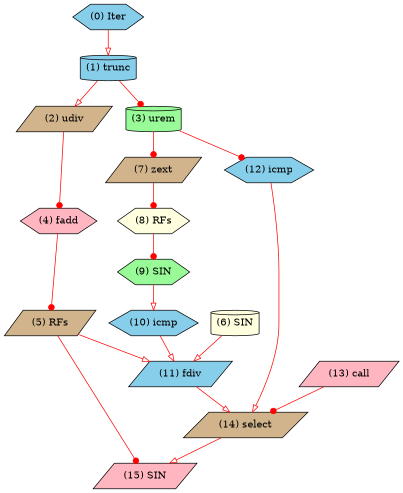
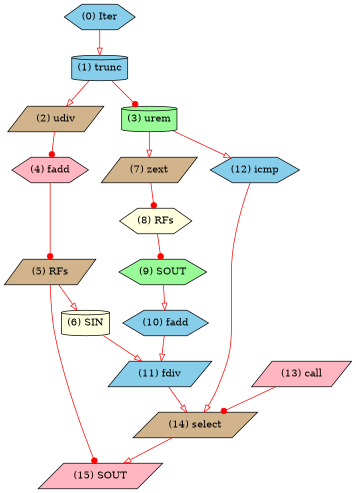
  digraph {
    node [fillcolor=skyblue shape=parallelogram style=filled]
    edge [arrowhead=onormal color=red]
    n1 [label="(0) Iter" shape=hexagon]
    n2 [label="(1) trunc" shape=cylinder]
    n3 [fillcolor=tan label="(2) udiv"]
    n4 [fillcolor=palegreen label="(3) urem" shape=cylinder]
    n5 [fillcolor=lightpink label="(4) fadd" shape=hexagon]
    n6 [fillcolor=tan label="(7) zext"]
    n7 [label="(12) icmp" shape=hexagon]
    n8 [fillcolor=tan label="(5) RFs"]
    n9 [fillcolor=lightyellow label="(8) RFs" shape=hexagon]
    n10 [fillcolor=tan label="(14) select"]
    n11 [fillcolor=lightyellow label="(6) SIN" shape=cylinder]
-   n12 [fillcolor=lightpink label="(15) SIN"]
+   n12 [fillcolor=lightpink label="(15) SOUT"]
    n13 [label="(11) fdiv"]
-   n14 [fillcolor=palegreen label="(9) SIN" shape=hexagon]
-   n15 [label="(10) icmp" shape=hexagon]
+   n14 [fillcolor=palegreen label="(9) SOUT" shape=hexagon]
+   n15 [label="(10) fadd" shape=hexagon]
    n16 [fillcolor=lightpink label="(13) call"]
    n1 -> n2
    n2 -> n3
    n2 -> n4 [arrowhead=dot]
    n3 -> n5 [arrowhead=dot]
-   n4 -> n6 [arrowhead=dot]
-   n4 -> n7 [arrowhead=dot]
+   n4 -> n6
+   n4 -> n7
    n5 -> n8 [arrowhead=dot]
    n6 -> n9 [arrowhead=dot]
    n7 -> n10
-   n8 -> n13
+   n8 -> n11
    n8 -> n12 [arrowhead=dot]
    n9 -> n14 [arrowhead=dot]
    n10 -> n12
    n11 -> n13
    n13 -> n10
    n14 -> n15
    n15 -> n13
    n16 -> n10 [arrowhead=dot]
  }
